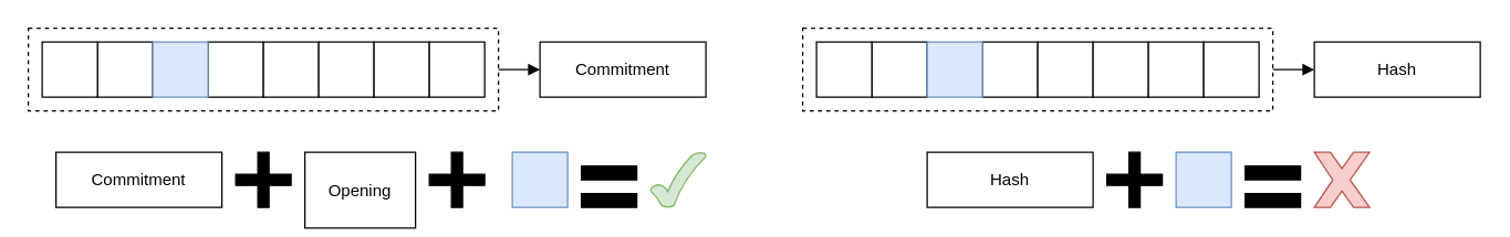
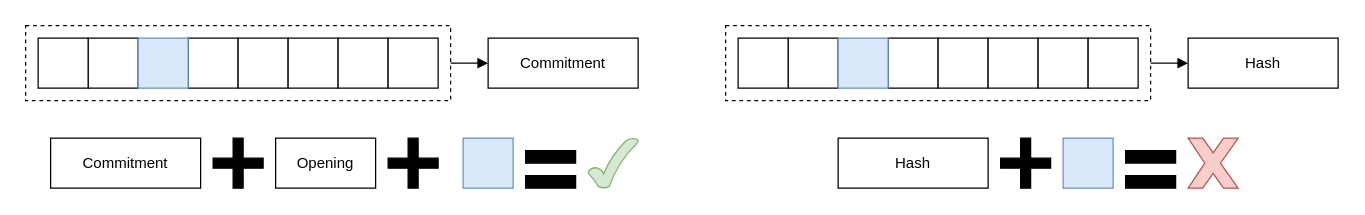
  <mxCell id="0" />
  <mxCell id="1" parent="0" />
  <mxCell id="2" value="" style="rounded=0;whiteSpace=wrap;html=1;fontSize=36;fontColor=#00CC00;strokeWidth=1;fillColor=none;dashed=1;" parent="1" vertex="1"><mxGeometry x="20" y="20" width="340" height="60" as="geometry" /></mxCell>
  <mxCell id="3" value="" style="whiteSpace=wrap;html=1;aspect=fixed;strokeWidth=1;" parent="1" vertex="1"><mxGeometry x="150" y="30" width="40" height="40" as="geometry" /></mxCell>
  <mxCell id="4" value="" style="whiteSpace=wrap;html=1;aspect=fixed;strokeWidth=1;" parent="1" vertex="1"><mxGeometry x="190" y="30" width="40" height="40" as="geometry" /></mxCell>
  <mxCell id="5" value="" style="whiteSpace=wrap;html=1;aspect=fixed;strokeWidth=1;fillColor=#dae8fc;strokeColor=#6c8ebf;" parent="1" vertex="1"><mxGeometry x="370" y="110" width="40" height="40" as="geometry" /></mxCell>
  <mxCell id="6" value="" style="whiteSpace=wrap;html=1;aspect=fixed;strokeWidth=1;" parent="1" vertex="1"><mxGeometry x="230" y="30" width="40" height="40" as="geometry" /></mxCell>
  <mxCell id="7" value="" style="whiteSpace=wrap;html=1;aspect=fixed;strokeWidth=1;" parent="1" vertex="1"><mxGeometry x="270" y="30" width="40" height="40" as="geometry" /></mxCell>
  <mxCell id="8" value="" style="whiteSpace=wrap;html=1;aspect=fixed;strokeWidth=1;" parent="1" vertex="1"><mxGeometry x="70" y="30" width="40" height="40" as="geometry" /></mxCell>
  <mxCell id="9" value="" style="whiteSpace=wrap;html=1;aspect=fixed;strokeWidth=1;" parent="1" vertex="1"><mxGeometry x="310" y="30" width="40" height="40" as="geometry" /></mxCell>
  <mxCell id="10" value="" style="whiteSpace=wrap;html=1;aspect=fixed;strokeWidth=1;" parent="1" vertex="1"><mxGeometry x="30" y="30" width="40" height="40" as="geometry" /></mxCell>
  <mxCell id="11" value="Commitment" style="rounded=0;whiteSpace=wrap;html=1;strokeWidth=1;" parent="1" vertex="1"><mxGeometry x="390" y="30" width="120" height="40" as="geometry" /></mxCell>
- <mxCell id="12" value="Opening" style="rounded=0;whiteSpace=wrap;html=1;strokeWidth=1;" parent="1" vertex="1"><mxGeometry x="220" y="110" width="80" height="55" as="geometry" /></mxCell>
+ <mxCell id="12" value="Opening" style="rounded=0;whiteSpace=wrap;html=1;strokeWidth=1;" parent="1" vertex="1"><mxGeometry x="220" y="110" width="80" height="40" as="geometry" /></mxCell>
  <mxCell id="13" style="edgeStyle=orthogonalEdgeStyle;rounded=0;orthogonalLoop=1;jettySize=auto;html=1;exitX=1;exitY=0.5;exitDx=0;exitDy=0;entryX=0;entryY=0.5;entryDx=0;entryDy=0;fontSize=36;fontColor=#00CC00;endArrow=block;endFill=1;" parent="1" source="2" target="11" edge="1"><mxGeometry relative="1" as="geometry" /></mxCell>
  <mxCell id="14" value="Commitment" style="rounded=0;whiteSpace=wrap;html=1;strokeWidth=1;" vertex="1" parent="1"><mxGeometry x="40" y="110" width="120" height="40" as="geometry" /></mxCell>
  <mxCell id="15" value="" style="shape=cross;whiteSpace=wrap;html=1;fillColor=#0;" vertex="1" parent="1"><mxGeometry x="170" y="110" width="40" height="40" as="geometry" /></mxCell>
  <mxCell id="16" value="" style="shape=cross;whiteSpace=wrap;html=1;fillColor=#000000;" vertex="1" parent="1"><mxGeometry x="310" y="110" width="40" height="40" as="geometry" /></mxCell>
  <mxCell id="17" value="" style="verticalLabelPosition=bottom;verticalAlign=top;html=1;shape=mxgraph.basic.tick;fillColor=#d5e8d4;strokeColor=#82b366;" vertex="1" parent="1"><mxGeometry x="470" y="110" width="40" height="40" as="geometry" /></mxCell>
  <mxCell id="18" value="" style="verticalLabelPosition=bottom;verticalAlign=top;html=1;shape=mxgraph.basic.rect;fillColor2=none;strokeWidth=1;size=20;indent=5;strokeColor=#000000;fillColor=#000000;" vertex="1" parent="1"><mxGeometry x="420" y="120" width="40" height="10" as="geometry" /></mxCell>
  <mxCell id="19" value="" style="verticalLabelPosition=bottom;verticalAlign=top;html=1;shape=mxgraph.basic.rect;fillColor2=none;strokeWidth=1;size=20;indent=5;strokeColor=#000000;fillColor=#000000;" vertex="1" parent="1"><mxGeometry x="420" y="140" width="40" height="10" as="geometry" /></mxCell>
  <mxCell id="20" value="" style="whiteSpace=wrap;html=1;aspect=fixed;strokeWidth=1;fillColor=#dae8fc;strokeColor=#6c8ebf;" vertex="1" parent="1"><mxGeometry x="110" y="30" width="40" height="40" as="geometry" /></mxCell>
  <mxCell id="21" value="" style="rounded=0;whiteSpace=wrap;html=1;fontSize=36;fontColor=#00CC00;strokeWidth=1;fillColor=none;dashed=1;" vertex="1" parent="1"><mxGeometry x="580" y="20" width="340" height="60" as="geometry" /></mxCell>
  <mxCell id="22" value="" style="whiteSpace=wrap;html=1;aspect=fixed;strokeWidth=1;" vertex="1" parent="1"><mxGeometry x="710" y="30" width="40" height="40" as="geometry" /></mxCell>
  <mxCell id="23" value="" style="whiteSpace=wrap;html=1;aspect=fixed;strokeWidth=1;" vertex="1" parent="1"><mxGeometry x="750" y="30" width="40" height="40" as="geometry" /></mxCell>
  <mxCell id="24" value="" style="whiteSpace=wrap;html=1;aspect=fixed;strokeWidth=1;" vertex="1" parent="1"><mxGeometry x="790" y="30" width="40" height="40" as="geometry" /></mxCell>
  <mxCell id="25" value="" style="whiteSpace=wrap;html=1;aspect=fixed;strokeWidth=1;" vertex="1" parent="1"><mxGeometry x="830" y="30" width="40" height="40" as="geometry" /></mxCell>
  <mxCell id="26" value="" style="whiteSpace=wrap;html=1;aspect=fixed;strokeWidth=1;" vertex="1" parent="1"><mxGeometry x="630" y="30" width="40" height="40" as="geometry" /></mxCell>
  <mxCell id="27" value="" style="whiteSpace=wrap;html=1;aspect=fixed;strokeWidth=1;" vertex="1" parent="1"><mxGeometry x="870" y="30" width="40" height="40" as="geometry" /></mxCell>
  <mxCell id="28" value="" style="whiteSpace=wrap;html=1;aspect=fixed;strokeWidth=1;" vertex="1" parent="1"><mxGeometry x="590" y="30" width="40" height="40" as="geometry" /></mxCell>
  <mxCell id="29" value="Hash" style="rounded=0;whiteSpace=wrap;html=1;strokeWidth=1;" vertex="1" parent="1"><mxGeometry x="950" y="30" width="120" height="40" as="geometry" /></mxCell>
  <mxCell id="30" style="edgeStyle=orthogonalEdgeStyle;rounded=0;orthogonalLoop=1;jettySize=auto;html=1;exitX=1;exitY=0.5;exitDx=0;exitDy=0;entryX=0;entryY=0.5;entryDx=0;entryDy=0;fontSize=36;fontColor=#00CC00;endArrow=block;endFill=1;" edge="1" parent="1" source="21" target="29"><mxGeometry relative="1" as="geometry" /></mxCell>
  <mxCell id="31" value="" style="whiteSpace=wrap;html=1;aspect=fixed;strokeWidth=1;fillColor=#dae8fc;strokeColor=#6c8ebf;" vertex="1" parent="1"><mxGeometry x="670" y="30" width="40" height="40" as="geometry" /></mxCell>
  <mxCell id="32" value="Hash" style="rounded=0;whiteSpace=wrap;html=1;strokeWidth=1;" vertex="1" parent="1"><mxGeometry x="670" y="110" width="120" height="40" as="geometry" /></mxCell>
  <mxCell id="33" value="" style="shape=cross;whiteSpace=wrap;html=1;fillColor=#000000;" vertex="1" parent="1"><mxGeometry x="800" y="110" width="40" height="40" as="geometry" /></mxCell>
  <mxCell id="34" value="" style="whiteSpace=wrap;html=1;aspect=fixed;strokeWidth=1;fillColor=#dae8fc;strokeColor=#6c8ebf;" vertex="1" parent="1"><mxGeometry x="850" y="110" width="40" height="40" as="geometry" /></mxCell>
  <mxCell id="35" value="" style="rounded=0;whiteSpace=wrap;html=1;strokeColor=#000000;fillColor=#000000;" vertex="1" parent="1"><mxGeometry x="900" y="120" width="40" height="10" as="geometry" /></mxCell>
  <mxCell id="36" value="" style="rounded=0;whiteSpace=wrap;html=1;strokeColor=#000000;fillColor=#000000;" vertex="1" parent="1"><mxGeometry x="900" y="140" width="40" height="10" as="geometry" /></mxCell>
  <mxCell id="37" value="" style="verticalLabelPosition=bottom;verticalAlign=top;html=1;shape=mxgraph.basic.x;strokeColor=#b85450;fillColor=#f8cecc;" vertex="1" parent="1"><mxGeometry x="950" y="110" width="40" height="40" as="geometry" /></mxCell>
